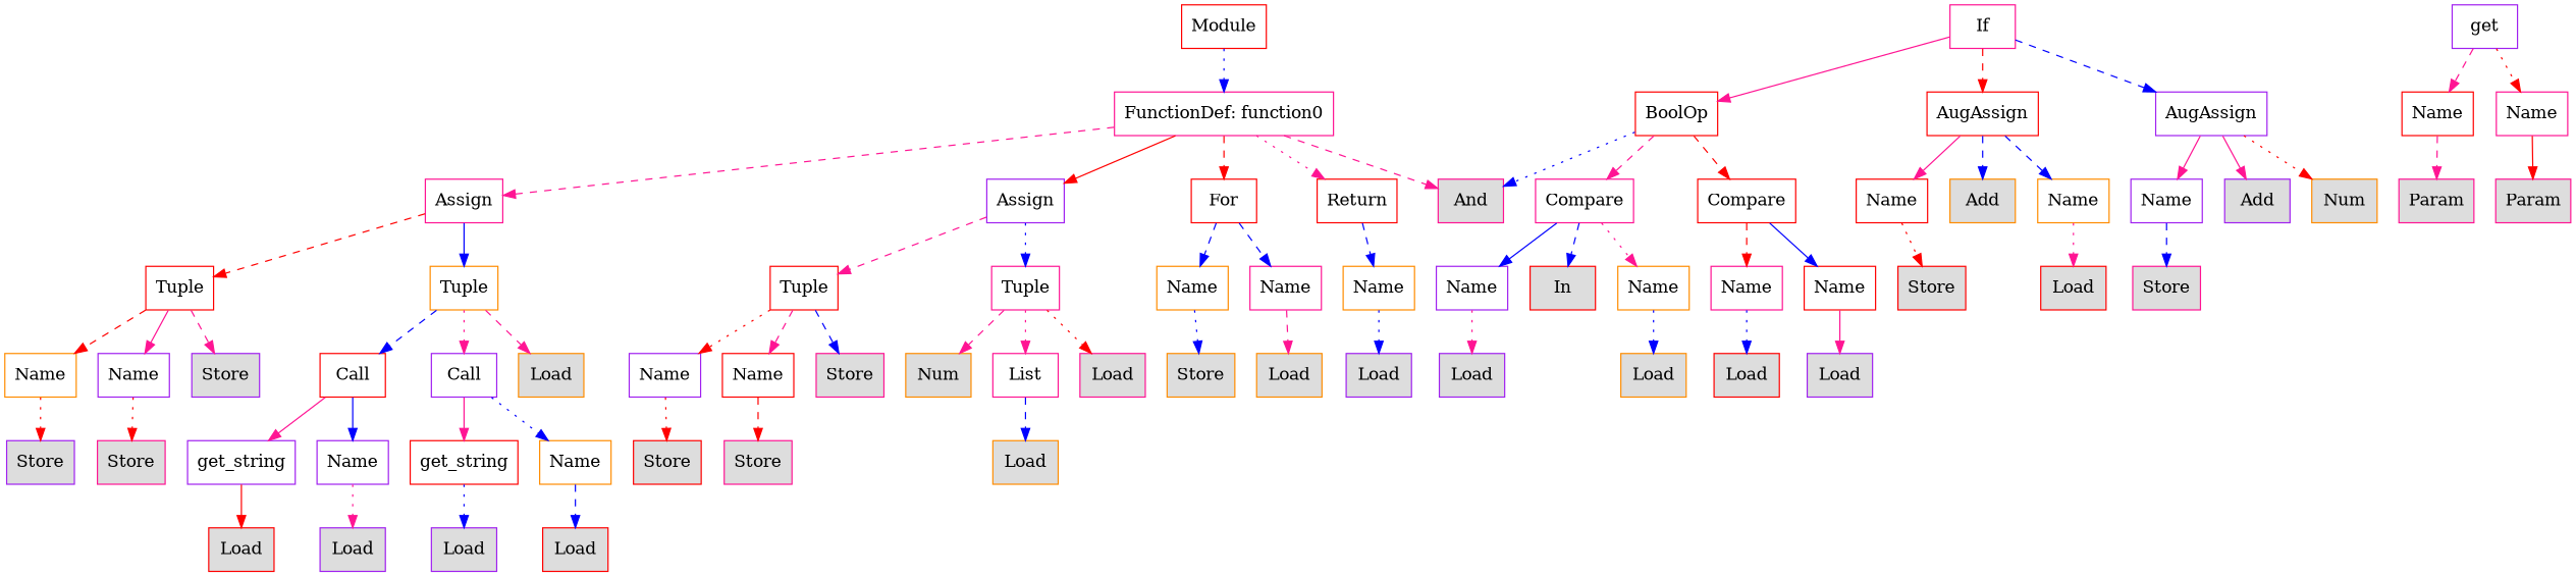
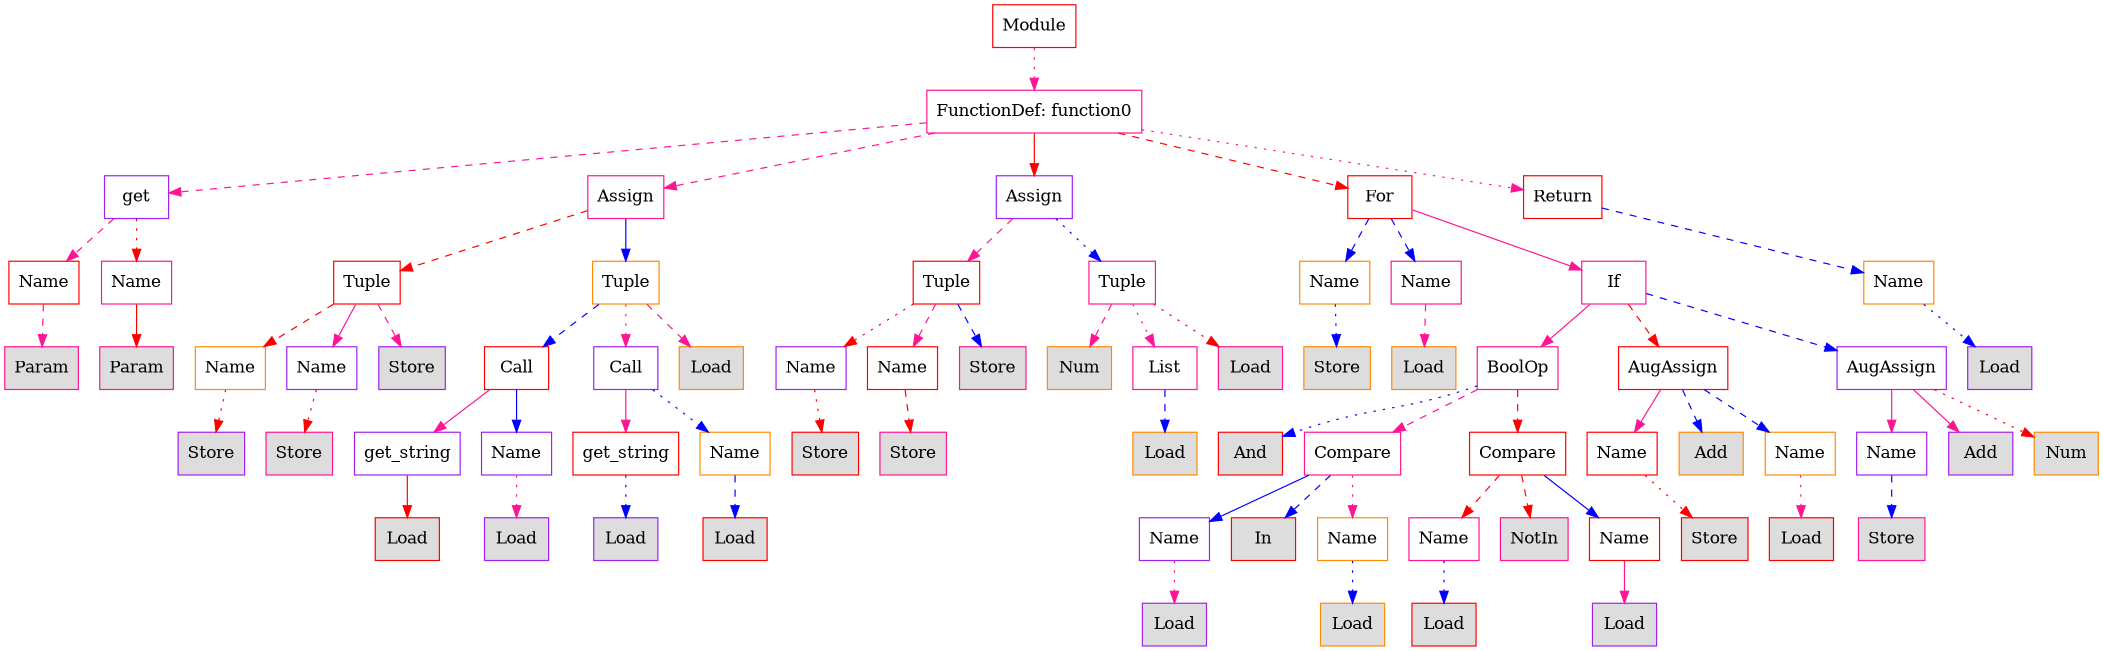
  digraph {
    node [color=red shape=rect]
    edge [color=deeppink style=dashed]
    n1 [label=Module]
    n2 [color=deeppink label="FunctionDef: function0"]
    n3 [color=purple label=get]
    n4 [color=deeppink label=Assign]
    n5 [color=purple label=Assign]
    n6 [label=For]
    n7 [label=Return]
    n8 [label=Name]
    n9 [color=deeppink label=Name]
    n10 [label=Tuple]
    n11 [color=darkorange label=Tuple]
    n12 [label=Tuple]
    n13 [color=deeppink label=Tuple]
    n14 [color=darkorange label=Name]
    n15 [color=deeppink label=Name]
    n16 [color=deeppink label=If]
    n17 [color=darkorange label=Name]
    n18 [color=deeppink fillcolor="#dddddd" label=Param style=filled]
    n19 [color=deeppink fillcolor="#dddddd" label=Param style=filled]
    n20 [color=darkorange label=Name]
    n21 [color=purple label=Name]
    n22 [color=purple fillcolor="#dddddd" label=Store style=filled]
    n23 [label=Call]
    n24 [color=purple label=Call]
    n25 [color=darkorange fillcolor="#dddddd" label=Load style=filled]
    n26 [color=purple label=Name]
    n27 [label=Name]
    n28 [color=deeppink fillcolor="#dddddd" label=Store style=filled]
    n29 [color=darkorange fillcolor="#dddddd" label=Num style=filled]
    n30 [color=deeppink label=List]
    n31 [color=deeppink fillcolor="#dddddd" label=Load style=filled]
    n32 [color=darkorange fillcolor="#dddddd" label=Store style=filled]
    n33 [color=darkorange fillcolor="#dddddd" label=Load style=filled]
-   n34 [label=BoolOp]
+   n34 [color=deeppink label=BoolOp]
    n35 [label=AugAssign]
    n36 [color=purple label=AugAssign]
    n37 [color=purple fillcolor="#dddddd" label=Load style=filled]
    n38 [color=purple fillcolor="#dddddd" label=Store style=filled]
    n39 [color=deeppink fillcolor="#dddddd" label=Store style=filled]
    n40 [color=purple label=get_string]
    n41 [color=purple label=Name]
    n42 [label=get_string]
    n43 [color=darkorange label=Name]
    n44 [fillcolor="#dddddd" label=Store style=filled]
    n45 [color=deeppink fillcolor="#dddddd" label=Store style=filled]
    n46 [color=darkorange fillcolor="#dddddd" label=Load style=filled]
-   n47 [color=deeppink fillcolor="#dddddd" label=And style=filled]
+   n47 [fillcolor="#dddddd" label=And style=filled]
    n48 [color=deeppink label=Compare]
    n49 [label=Compare]
    n50 [label=Name]
    n51 [color=darkorange fillcolor="#dddddd" label=Add style=filled]
    n52 [color=darkorange label=Name]
    n53 [color=purple label=Name]
    n54 [color=purple fillcolor="#dddddd" label=Add style=filled]
    n55 [color=darkorange fillcolor="#dddddd" label=Num style=filled]
    n56 [fillcolor="#dddddd" label=Load style=filled]
    n57 [color=purple fillcolor="#dddddd" label=Load style=filled]
    n58 [color=purple fillcolor="#dddddd" label=Load style=filled]
    n59 [fillcolor="#dddddd" label=Load style=filled]
    n60 [color=purple label=Name]
    n61 [fillcolor="#dddddd" label=In style=filled]
    n62 [color=darkorange label=Name]
    n63 [color=deeppink label=Name]
+   n64 [color=deeppink fillcolor="#dddddd" label=NotIn style=filled]
    n65 [label=Name]
    n66 [fillcolor="#dddddd" label=Store style=filled]
    n67 [fillcolor="#dddddd" label=Load style=filled]
    n68 [color=deeppink fillcolor="#dddddd" label=Store style=filled]
    n69 [color=purple fillcolor="#dddddd" label=Load style=filled]
    n70 [color=darkorange fillcolor="#dddddd" label=Load style=filled]
    n71 [fillcolor="#dddddd" label=Load style=filled]
    n72 [color=purple fillcolor="#dddddd" label=Load style=filled]
-   n1 -> n2 [color=blue style=dotted]
-   n2 -> n47
+   n1 -> n2 [style=dotted]
+   n2 -> n3
    n2 -> n4
    n2 -> n5 [color=red style=solid]
    n2 -> n6 [color=red]
    n2 -> n7 [style=dotted]
    n3 -> n8
    n3 -> n9 [color=red style=dotted]
    n4 -> n10 [color=red]
    n4 -> n11 [color=blue style=solid]
    n5 -> n12
    n5 -> n13 [color=blue style=dotted]
    n6 -> n14 [color=blue]
    n6 -> n15 [color=blue]
+   n6 -> n16 [style=solid]
    n7 -> n17 [color=blue]
    n8 -> n18
    n9 -> n19 [color=red style=solid]
    n10 -> n20 [color=red]
    n10 -> n21 [style=solid]
    n10 -> n22
    n11 -> n23 [color=blue]
    n11 -> n24 [style=dotted]
    n11 -> n25
    n12 -> n26 [color=red style=dotted]
    n12 -> n27
    n12 -> n28 [color=blue]
    n13 -> n29
    n13 -> n30 [style=dotted]
    n13 -> n31 [color=red style=dotted]
    n14 -> n32 [color=blue style=dotted]
    n15 -> n33
    n16 -> n34 [style=solid]
    n16 -> n35 [color=red]
    n16 -> n36 [color=blue]
    n17 -> n37 [color=blue style=dotted]
    n20 -> n38 [color=red style=dotted]
    n21 -> n39 [color=red style=dotted]
    n23 -> n40 [style=solid]
    n23 -> n41 [color=blue style=solid]
    n24 -> n42 [style=solid]
    n24 -> n43 [color=blue style=dotted]
    n26 -> n44 [color=red style=dotted]
    n27 -> n45 [color=red]
    n30 -> n46 [color=blue]
    n34 -> n47 [color=blue style=dotted]
    n34 -> n48
    n34 -> n49 [color=red]
    n35 -> n50 [style=solid]
    n35 -> n51 [color=blue]
    n35 -> n52 [color=blue]
    n36 -> n53 [style=solid]
    n36 -> n54 [style=solid]
    n36 -> n55 [color=red style=dotted]
    n40 -> n56 [color=red style=solid]
    n41 -> n57 [style=dotted]
    n42 -> n58 [color=blue style=dotted]
    n43 -> n59 [color=blue]
    n48 -> n60 [color=blue style=solid]
    n48 -> n61 [color=blue]
    n48 -> n62 [style=dotted]
    n49 -> n63 [color=red]
+   n49 -> n64 [color=red]
    n49 -> n65 [color=blue style=solid]
    n50 -> n66 [color=red style=dotted]
    n52 -> n67 [style=dotted]
    n53 -> n68 [color=blue]
    n60 -> n69 [style=dotted]
    n62 -> n70 [color=blue style=dotted]
    n63 -> n71 [color=blue style=dotted]
    n65 -> n72 [style=solid]
  }
